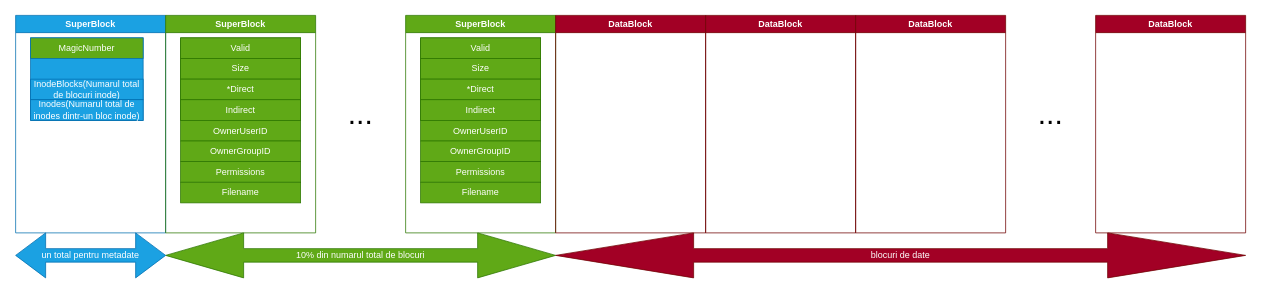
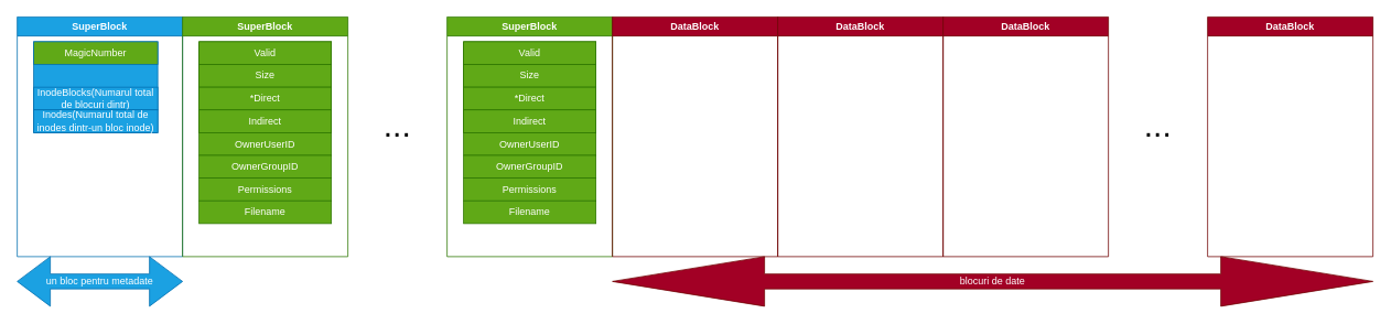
  <mxCell id="0" />
  <mxCell id="1" parent="0" />
  <mxCell id="2" value="SuperBlock" style="swimlane;whiteSpace=wrap;html=1;fillColor=#1ba1e2;fontColor=#ffffff;strokeColor=#006EAF;" parent="1" vertex="1"><mxGeometry x="20" y="20" width="200" height="290" as="geometry" /></mxCell>
  <mxCell id="3" value="" style="group;fillColor=#1ba1e2;fontColor=#ffffff;strokeColor=#006EAF;" parent="2" vertex="1" connectable="0"><mxGeometry x="20" y="30" width="150" height="110" as="geometry" /></mxCell>
  <mxCell id="4" value="MagicNumber" style="whiteSpace=wrap;html=1;fillColor=#60a917;fontColor=#ffffff;strokeColor=#006EAF;" parent="3" vertex="1"><mxGeometry width="150" height="27.5" as="geometry" /></mxCell>
- <mxCell id="5" value="InodeBlocks(Numarul total de blocuri inode)" style="whiteSpace=wrap;html=1;fillColor=#1ba1e2;fontColor=#ffffff;strokeColor=#006EAF;" parent="3" vertex="1"><mxGeometry y="55.0" width="150" height="27.5" as="geometry" /></mxCell>
+ <mxCell id="5" value="InodeBlocks(Numarul total de blocuri dintr)" style="whiteSpace=wrap;html=1;fillColor=#1ba1e2;fontColor=#ffffff;strokeColor=#006EAF;" parent="3" vertex="1"><mxGeometry y="55.0" width="150" height="27.5" as="geometry" /></mxCell>
  <mxCell id="6" value="Inodes(Numarul total de inodes dintr-un bloc inode)" style="whiteSpace=wrap;html=1;fillColor=#1ba1e2;fontColor=#ffffff;strokeColor=#006EAF;" parent="3" vertex="1"><mxGeometry y="82.5" width="150" height="27.5" as="geometry" /></mxCell>
  <mxCell id="7" value="SuperBlock" style="swimlane;whiteSpace=wrap;html=1;fillColor=#60a917;fontColor=#ffffff;strokeColor=#2D7600;" parent="1" vertex="1"><mxGeometry x="220" y="20" width="200" height="290" as="geometry" /></mxCell>
  <mxCell id="8" value="" style="group" parent="7" vertex="1" connectable="0"><mxGeometry x="20" y="30" width="160" height="220" as="geometry" /></mxCell>
  <mxCell id="9" value="" style="group;fillColor=#60a917;fontColor=#ffffff;strokeColor=#2D7600;" parent="8" vertex="1" connectable="0"><mxGeometry width="160" height="110" as="geometry" /></mxCell>
  <mxCell id="10" value="" style="group" parent="9" vertex="1" connectable="0"><mxGeometry width="160" height="110" as="geometry" /></mxCell>
  <mxCell id="11" value="Valid" style="whiteSpace=wrap;html=1;fillColor=#60a917;fontColor=#ffffff;strokeColor=#2D7600;" parent="10" vertex="1"><mxGeometry width="160" height="27.5" as="geometry" /></mxCell>
  <mxCell id="12" value="Size" style="whiteSpace=wrap;html=1;fillColor=#60a917;fontColor=#ffffff;strokeColor=#2D7600;" parent="10" vertex="1"><mxGeometry y="27.5" width="160" height="27.5" as="geometry" /></mxCell>
  <mxCell id="13" value="*Direct" style="whiteSpace=wrap;html=1;fillColor=#60a917;fontColor=#ffffff;strokeColor=#2D7600;" parent="10" vertex="1"><mxGeometry y="55.0" width="160" height="27.5" as="geometry" /></mxCell>
  <mxCell id="14" value="Indirect" style="whiteSpace=wrap;html=1;fillColor=#60a917;fontColor=#ffffff;strokeColor=#2D7600;" parent="10" vertex="1"><mxGeometry y="82.5" width="160" height="27.5" as="geometry" /></mxCell>
  <mxCell id="15" value="OwnerUserID" style="whiteSpace=wrap;html=1;fillColor=#60a917;fontColor=#ffffff;strokeColor=#2D7600;" parent="8" vertex="1"><mxGeometry y="110" width="160" height="27.5" as="geometry" /></mxCell>
  <mxCell id="16" value="OwnerGroupID" style="whiteSpace=wrap;html=1;fillColor=#60a917;fontColor=#ffffff;strokeColor=#2D7600;" parent="8" vertex="1"><mxGeometry y="137.5" width="160" height="27.5" as="geometry" /></mxCell>
  <mxCell id="17" value="Permissions" style="whiteSpace=wrap;html=1;fillColor=#60a917;fontColor=#ffffff;strokeColor=#2D7600;" parent="8" vertex="1"><mxGeometry y="165" width="160" height="27.5" as="geometry" /></mxCell>
  <mxCell id="18" value="Filename" style="whiteSpace=wrap;html=1;fillColor=#60a917;fontColor=#ffffff;strokeColor=#2D7600;" parent="8" vertex="1"><mxGeometry y="192.5" width="160" height="27.5" as="geometry" /></mxCell>
  <mxCell id="19" value="&lt;font style=&quot;font-size: 40px;&quot;&gt;...&lt;/font&gt;" style="text;html=1;strokeColor=none;fillColor=none;align=center;verticalAlign=middle;whiteSpace=wrap;rounded=0;" parent="1" vertex="1"><mxGeometry x="420" y="117.5" width="120" height="65" as="geometry" /></mxCell>
  <mxCell id="20" value="SuperBlock" style="swimlane;whiteSpace=wrap;html=1;fillColor=#60a917;fontColor=#ffffff;strokeColor=#2D7600;" parent="1" vertex="1"><mxGeometry x="540" y="20" width="200" height="290" as="geometry" /></mxCell>
  <mxCell id="21" value="" style="group" parent="20" vertex="1" connectable="0"><mxGeometry x="20" y="30" width="160" height="220" as="geometry" /></mxCell>
  <mxCell id="22" value="" style="group;fillColor=#60a917;fontColor=#ffffff;strokeColor=#2D7600;" parent="21" vertex="1" connectable="0"><mxGeometry width="160" height="110" as="geometry" /></mxCell>
  <mxCell id="23" value="" style="group" parent="22" vertex="1" connectable="0"><mxGeometry width="160" height="110" as="geometry" /></mxCell>
  <mxCell id="24" value="Valid" style="whiteSpace=wrap;html=1;fillColor=#60a917;fontColor=#ffffff;strokeColor=#2D7600;" parent="23" vertex="1"><mxGeometry width="160" height="27.5" as="geometry" /></mxCell>
  <mxCell id="25" value="Size" style="whiteSpace=wrap;html=1;fillColor=#60a917;fontColor=#ffffff;strokeColor=#2D7600;" parent="23" vertex="1"><mxGeometry y="27.5" width="160" height="27.5" as="geometry" /></mxCell>
  <mxCell id="26" value="*Direct" style="whiteSpace=wrap;html=1;fillColor=#60a917;fontColor=#ffffff;strokeColor=#2D7600;" parent="23" vertex="1"><mxGeometry y="55.0" width="160" height="27.5" as="geometry" /></mxCell>
  <mxCell id="27" value="Indirect" style="whiteSpace=wrap;html=1;fillColor=#60a917;fontColor=#ffffff;strokeColor=#2D7600;" parent="23" vertex="1"><mxGeometry y="82.5" width="160" height="27.5" as="geometry" /></mxCell>
  <mxCell id="28" value="OwnerUserID" style="whiteSpace=wrap;html=1;fillColor=#60a917;fontColor=#ffffff;strokeColor=#2D7600;" parent="21" vertex="1"><mxGeometry y="110" width="160" height="27.5" as="geometry" /></mxCell>
  <mxCell id="29" value="OwnerGroupID" style="whiteSpace=wrap;html=1;fillColor=#60a917;fontColor=#ffffff;strokeColor=#2D7600;" parent="21" vertex="1"><mxGeometry y="137.5" width="160" height="27.5" as="geometry" /></mxCell>
  <mxCell id="30" value="Permissions" style="whiteSpace=wrap;html=1;fillColor=#60a917;fontColor=#ffffff;strokeColor=#2D7600;" parent="21" vertex="1"><mxGeometry y="165" width="160" height="27.5" as="geometry" /></mxCell>
  <mxCell id="31" value="Filename" style="whiteSpace=wrap;html=1;fillColor=#60a917;fontColor=#ffffff;strokeColor=#2D7600;" parent="21" vertex="1"><mxGeometry y="192.5" width="160" height="27.5" as="geometry" /></mxCell>
  <mxCell id="32" value="&lt;font style=&quot;font-size: 40px;&quot;&gt;...&lt;/font&gt;" style="text;html=1;strokeColor=none;fillColor=none;align=center;verticalAlign=middle;whiteSpace=wrap;rounded=0;" parent="1" vertex="1"><mxGeometry x="1340" y="117.5" width="120" height="65" as="geometry" /></mxCell>
- <mxCell id="33" value="10% din numarul total de blocuri" style="shape=doubleArrow;whiteSpace=wrap;html=1;fillColor=#60a917;fontColor=#ffffff;strokeColor=#2D7600;" parent="1" vertex="1"><mxGeometry x="220" y="310" width="520" height="60" as="geometry" /></mxCell>
- <mxCell id="34" value="un total pentru metadate" style="shape=doubleArrow;whiteSpace=wrap;html=1;fillColor=#1ba1e2;fontColor=#ffffff;strokeColor=#006EAF;" parent="1" vertex="1"><mxGeometry x="20" y="310" width="200" height="60" as="geometry" /></mxCell>
+ <mxCell id="34" value="un bloc pentru metadate" style="shape=doubleArrow;whiteSpace=wrap;html=1;fillColor=#1ba1e2;fontColor=#ffffff;strokeColor=#006EAF;" parent="1" vertex="1"><mxGeometry x="20" y="310" width="200" height="60" as="geometry" /></mxCell>
  <mxCell id="35" value="blocuri de date" style="shape=doubleArrow;whiteSpace=wrap;html=1;fillColor=#a20025;fontColor=#ffffff;strokeColor=#6F0000;" parent="1" vertex="1"><mxGeometry x="740" y="310" width="920" height="60" as="geometry" /></mxCell>
  <mxCell id="36" value="" style="group" parent="1" vertex="1" connectable="0"><mxGeometry x="740" y="20" width="920" height="290" as="geometry" /></mxCell>
  <mxCell id="37" value="DataBlock" style="swimlane;whiteSpace=wrap;html=1;fillColor=#a20025;fontColor=#ffffff;strokeColor=#6F0000;" parent="36" vertex="1"><mxGeometry width="200" height="290" as="geometry" /></mxCell>
  <mxCell id="38" value="DataBlock" style="swimlane;whiteSpace=wrap;html=1;fillColor=#a20025;fontColor=#ffffff;strokeColor=#6F0000;" parent="36" vertex="1"><mxGeometry x="200" width="200" height="290" as="geometry" /></mxCell>
  <mxCell id="39" value="DataBlock" style="swimlane;whiteSpace=wrap;html=1;fillColor=#a20025;fontColor=#ffffff;strokeColor=#6F0000;" parent="36" vertex="1"><mxGeometry x="400" width="200" height="290" as="geometry" /></mxCell>
  <mxCell id="40" value="DataBlock" style="swimlane;whiteSpace=wrap;html=1;fillColor=#a20025;fontColor=#ffffff;strokeColor=#6F0000;" parent="36" vertex="1"><mxGeometry x="720" width="200" height="290" as="geometry" /></mxCell>
